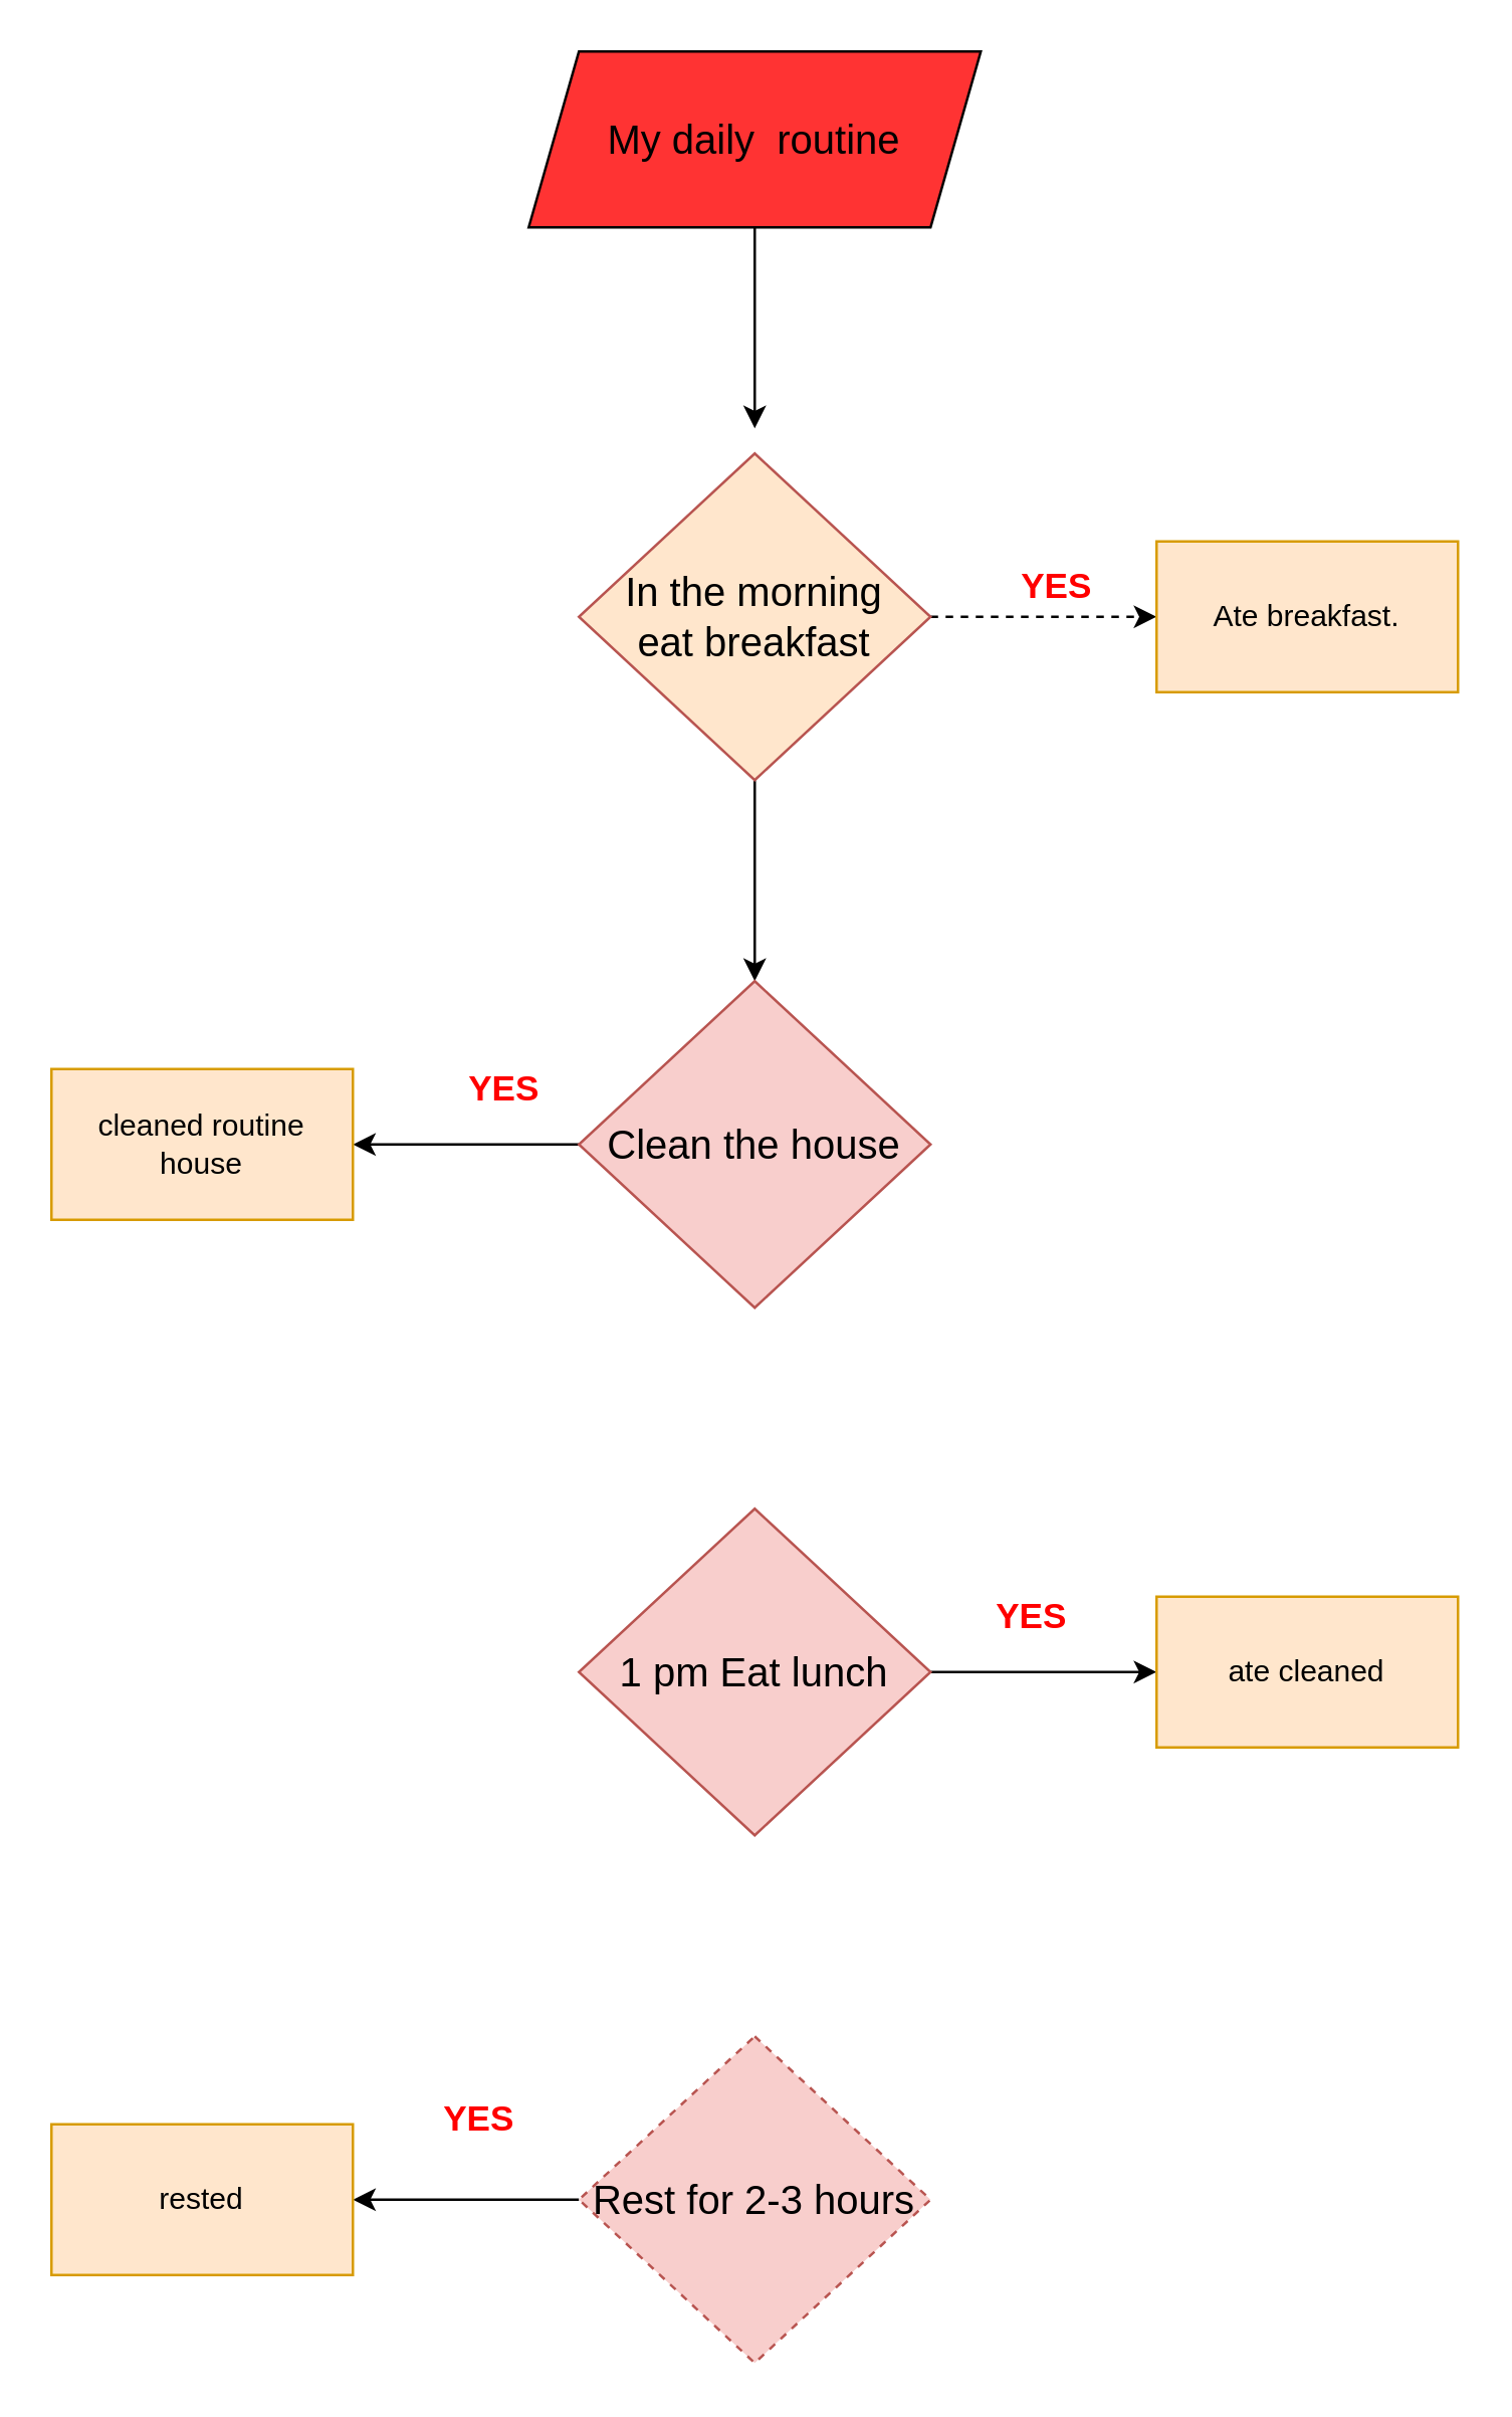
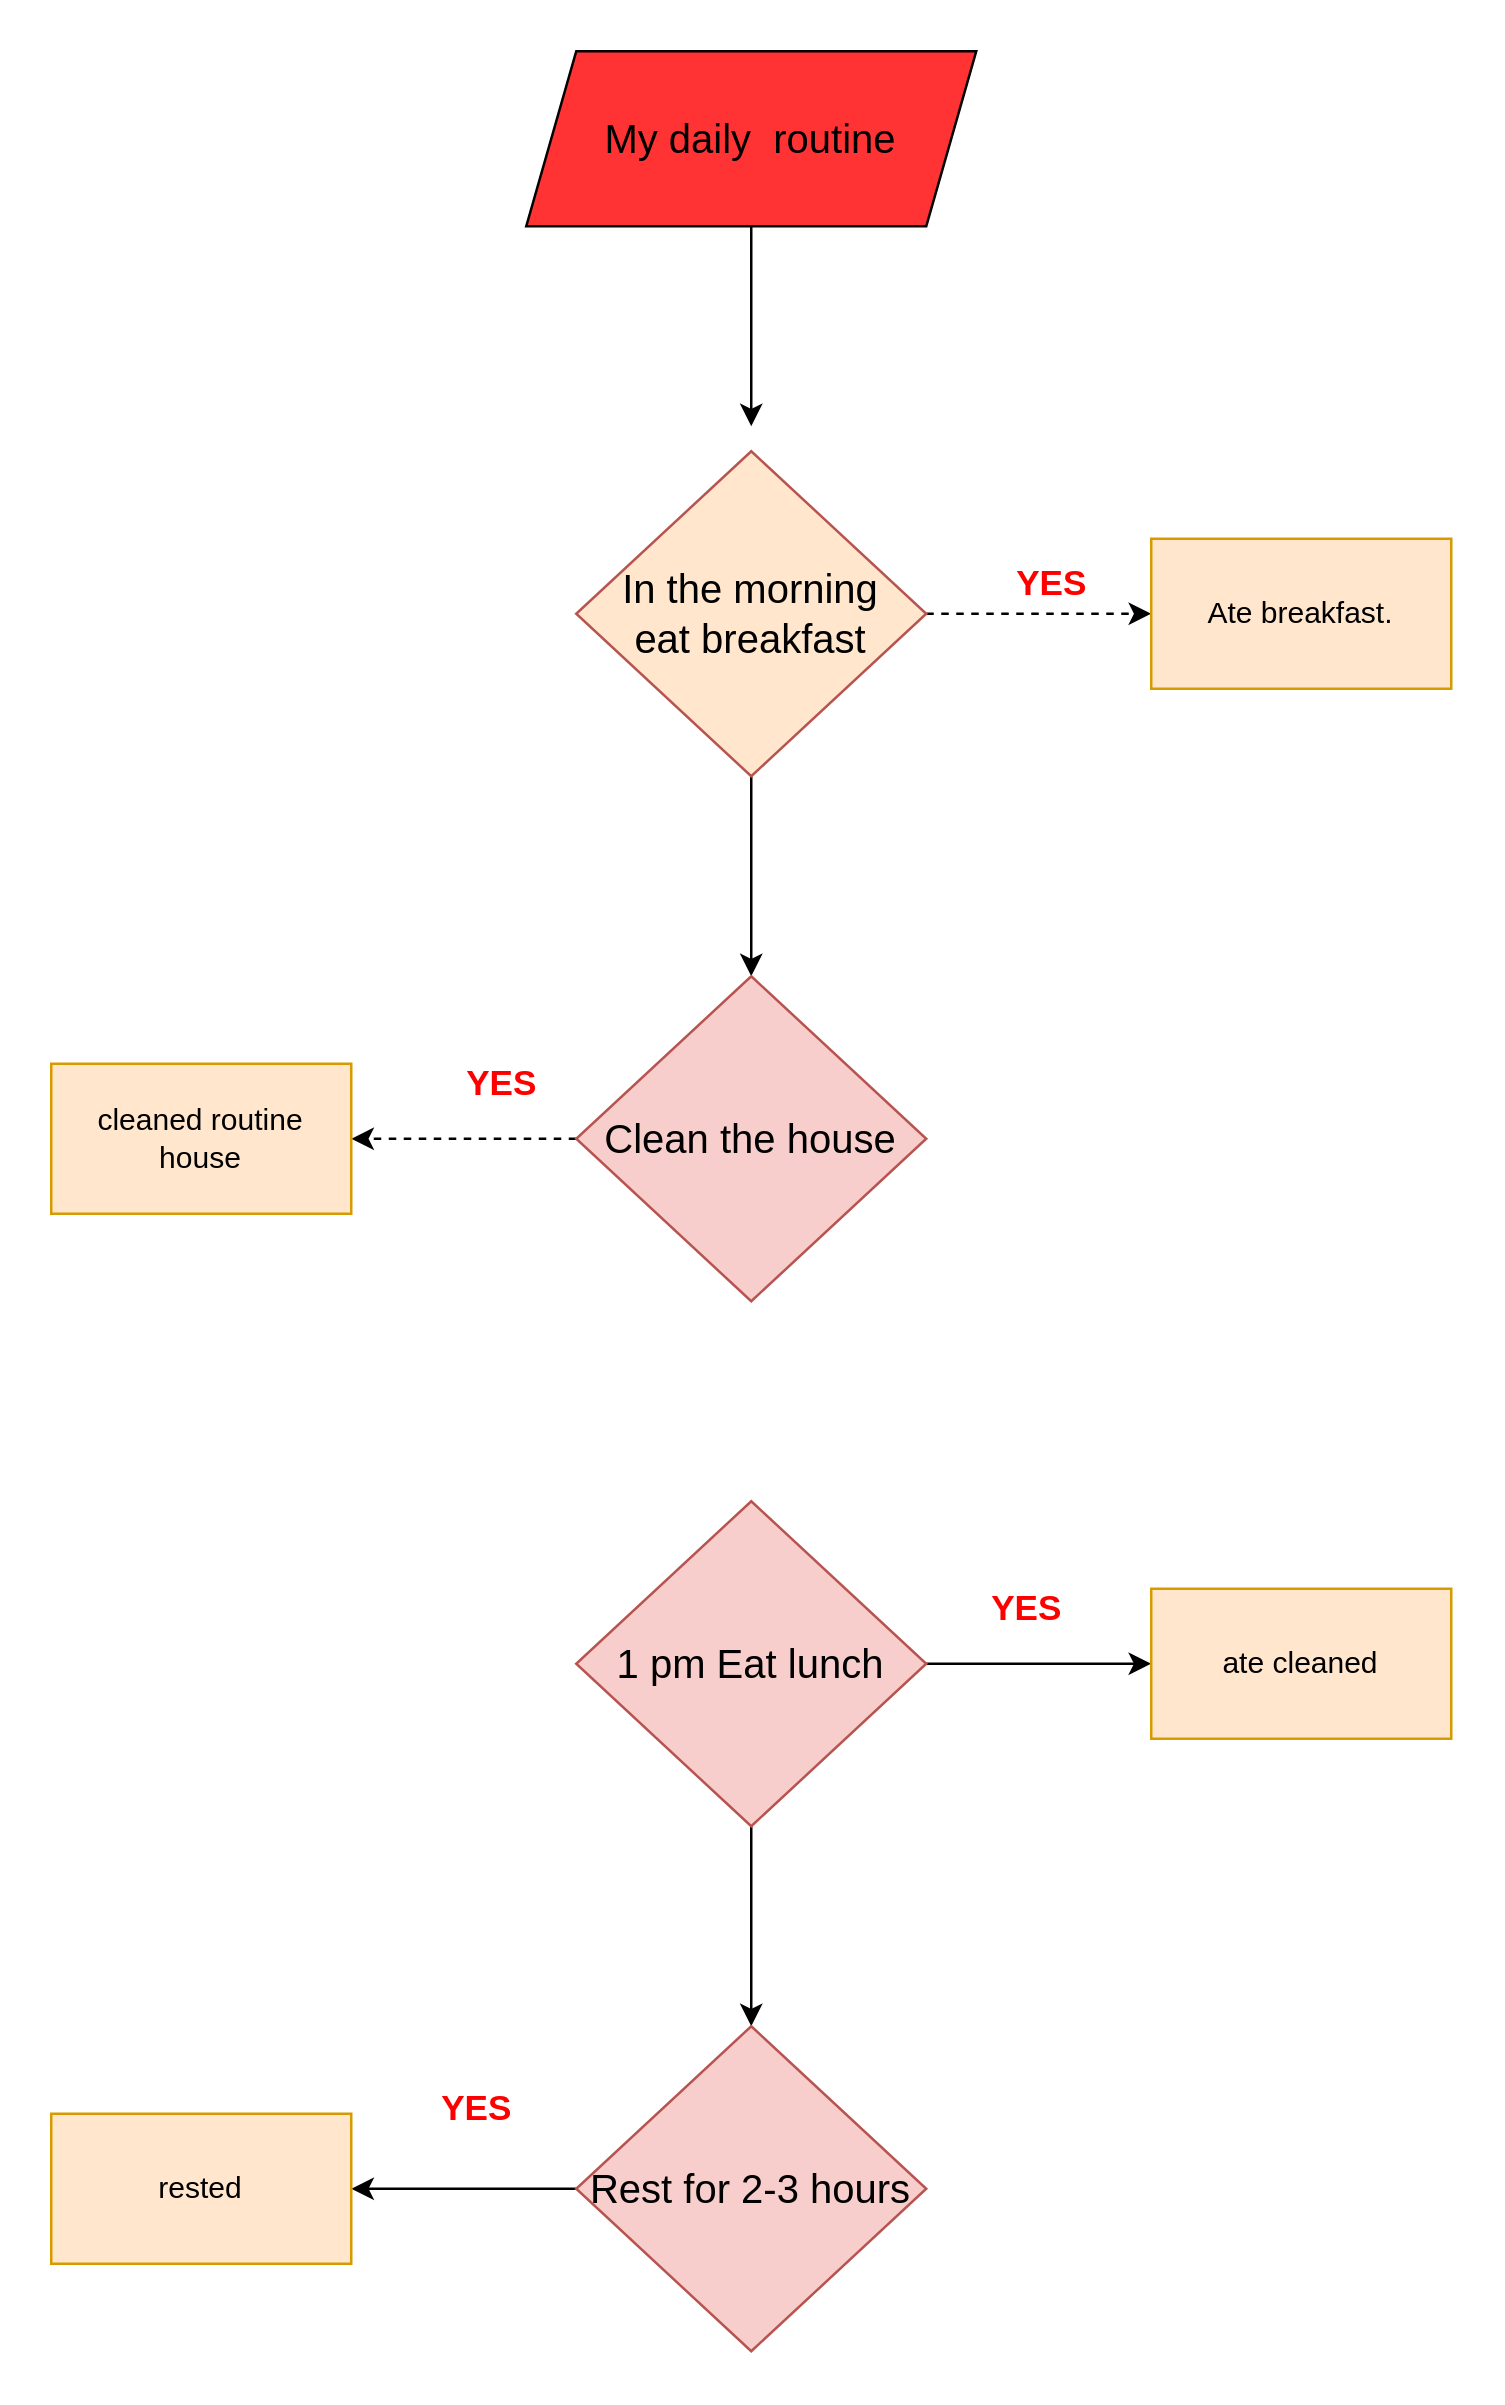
  <mxCell id="0" />
  <mxCell id="1" parent="0" />
  <mxCell id="2" value="" style="edgeStyle=orthogonalEdgeStyle;rounded=0;orthogonalLoop=1;jettySize=auto;html=1;" parent="1" source="3" edge="1"><mxGeometry relative="1" as="geometry"><mxPoint x="300" y="170" as="targetPoint" /></mxGeometry></mxCell>
  <mxCell id="3" value="&lt;font size=&quot;3&quot;&gt;My daily&amp;nbsp; routine&lt;/font&gt;" style="shape=parallelogram;perimeter=parallelogramPerimeter;whiteSpace=wrap;html=1;fixedSize=1;fillColor=light-dark(#FF3333,#392F3F);strokeColor=#000000;" parent="1" vertex="1"><mxGeometry x="210" y="20" width="180" height="70" as="geometry" /></mxCell>
  <mxCell id="4" value="" style="edgeStyle=orthogonalEdgeStyle;rounded=0;orthogonalLoop=1;jettySize=auto;html=1;dashed=1;" parent="1" source="6" target="7" edge="1"><mxGeometry relative="1" as="geometry" /></mxCell>
  <mxCell id="5" value="" style="edgeStyle=orthogonalEdgeStyle;rounded=0;orthogonalLoop=1;jettySize=auto;html=1;" parent="1" source="6" target="10" edge="1"><mxGeometry relative="1" as="geometry" /></mxCell>
  <mxCell id="6" value="&lt;font size=&quot;3&quot;&gt;In the morning&lt;/font&gt;&lt;div&gt;&lt;font size=&quot;3&quot;&gt;eat breakfast&lt;/font&gt;&lt;/div&gt;" style="rhombus;whiteSpace=wrap;html=1;fillColor=#ffe6cc;strokeColor=#b85450;" parent="1" vertex="1"><mxGeometry x="230" y="180" width="140" height="130" as="geometry" /></mxCell>
  <mxCell id="7" value="Ate breakfast." style="whiteSpace=wrap;html=1;fillColor=#ffe6cc;strokeColor=#d79b00;" parent="1" vertex="1"><mxGeometry x="460" y="215" width="120" height="60" as="geometry" /></mxCell>
  <mxCell id="8" value="&lt;h3&gt;&lt;font style=&quot;color: rgb(255, 0, 0);&quot;&gt;YES&lt;/font&gt;&lt;/h3&gt;" style="text;html=1;align=center;verticalAlign=middle;resizable=0;points=[];autosize=1;strokeColor=none;fillColor=none;" parent="1" vertex="1"><mxGeometry x="395" y="203" width="50" height="60" as="geometry" /></mxCell>
- <mxCell id="9" value="" style="edgeStyle=orthogonalEdgeStyle;rounded=0;orthogonalLoop=1;jettySize=auto;html=1;" parent="1" source="10" target="11" edge="1"><mxGeometry relative="1" as="geometry" /></mxCell>
+ <mxCell id="9" value="" style="edgeStyle=orthogonalEdgeStyle;rounded=0;orthogonalLoop=1;jettySize=auto;html=1;dashed=1;" parent="1" source="10" target="11" edge="1"><mxGeometry relative="1" as="geometry" /></mxCell>
  <mxCell id="10" value="&lt;font size=&quot;3&quot;&gt;Clean the house&lt;/font&gt;" style="rhombus;whiteSpace=wrap;html=1;fillColor=#f8cecc;strokeColor=#b85450;" parent="1" vertex="1"><mxGeometry x="230" y="390" width="140" height="130" as="geometry" /></mxCell>
  <mxCell id="11" value="cleaned routine house" style="whiteSpace=wrap;html=1;fillColor=#ffe6cc;strokeColor=#d79b00;" parent="1" vertex="1"><mxGeometry x="20" y="425" width="120" height="60" as="geometry" /></mxCell>
  <mxCell id="12" value="&lt;h3&gt;&lt;font style=&quot;color: rgb(255, 0, 0);&quot;&gt;YES&lt;/font&gt;&lt;/h3&gt;" style="text;html=1;align=center;verticalAlign=middle;resizable=0;points=[];autosize=1;strokeColor=none;fillColor=none;" parent="1" vertex="1"><mxGeometry x="175" y="403" width="50" height="60" as="geometry" /></mxCell>
  <mxCell id="13" style="edgeStyle=orthogonalEdgeStyle;rounded=0;orthogonalLoop=1;jettySize=auto;html=1;exitX=0.5;exitY=1;exitDx=0;exitDy=0;" parent="1" source="10" target="10" edge="1"><mxGeometry relative="1" as="geometry" /></mxCell>
  <mxCell id="14" value="" style="edgeStyle=orthogonalEdgeStyle;rounded=0;orthogonalLoop=1;jettySize=auto;html=1;" parent="1" source="16" target="17" edge="1"><mxGeometry relative="1" as="geometry" /></mxCell>
+ <mxCell id="15" value="" style="edgeStyle=orthogonalEdgeStyle;rounded=0;orthogonalLoop=1;jettySize=auto;html=1;" parent="1" source="16" target="20" edge="1"><mxGeometry relative="1" as="geometry" /></mxCell>
  <mxCell id="16" value="&lt;font size=&quot;3&quot;&gt;1 pm Eat lunch&lt;/font&gt;" style="rhombus;whiteSpace=wrap;html=1;fillColor=#f8cecc;strokeColor=#b85450;" parent="1" vertex="1"><mxGeometry x="230" y="600" width="140" height="130" as="geometry" /></mxCell>
  <mxCell id="17" value="ate cleaned" style="whiteSpace=wrap;html=1;fillColor=#ffe6cc;strokeColor=#d79b00;" parent="1" vertex="1"><mxGeometry x="460" y="635" width="120" height="60" as="geometry" /></mxCell>
  <mxCell id="18" value="&lt;h3&gt;&lt;font style=&quot;color: rgb(255, 0, 0);&quot;&gt;YES&lt;/font&gt;&lt;/h3&gt;" style="text;html=1;align=center;verticalAlign=middle;resizable=0;points=[];autosize=1;strokeColor=none;fillColor=none;" parent="1" vertex="1"><mxGeometry x="385" y="613" width="50" height="60" as="geometry" /></mxCell>
  <mxCell id="19" value="" style="edgeStyle=orthogonalEdgeStyle;rounded=0;orthogonalLoop=1;jettySize=auto;html=1;" parent="1" source="20" target="21" edge="1"><mxGeometry relative="1" as="geometry" /></mxCell>
- <mxCell id="20" value="&lt;font size=&quot;3&quot;&gt;Rest for 2-3 hours&lt;/font&gt;" style="rhombus;whiteSpace=wrap;html=1;fillColor=#f8cecc;strokeColor=#b85450;dashed=1;" parent="1" vertex="1"><mxGeometry x="230" y="810" width="140" height="130" as="geometry" /></mxCell>
+ <mxCell id="20" value="&lt;font size=&quot;3&quot;&gt;Rest for 2-3 hours&lt;/font&gt;" style="rhombus;whiteSpace=wrap;html=1;fillColor=#f8cecc;strokeColor=#b85450;" parent="1" vertex="1"><mxGeometry x="230" y="810" width="140" height="130" as="geometry" /></mxCell>
  <mxCell id="21" value="rested" style="whiteSpace=wrap;html=1;fillColor=#ffe6cc;strokeColor=#d79b00;" parent="1" vertex="1"><mxGeometry x="20" y="845" width="120" height="60" as="geometry" /></mxCell>
  <mxCell id="22" value="&lt;h3&gt;&lt;font style=&quot;color: rgb(255, 0, 0);&quot;&gt;YES&lt;/font&gt;&lt;/h3&gt;" style="text;html=1;align=center;verticalAlign=middle;resizable=0;points=[];autosize=1;strokeColor=none;fillColor=none;" parent="1" vertex="1"><mxGeometry x="165" y="813" width="50" height="60" as="geometry" /></mxCell>
